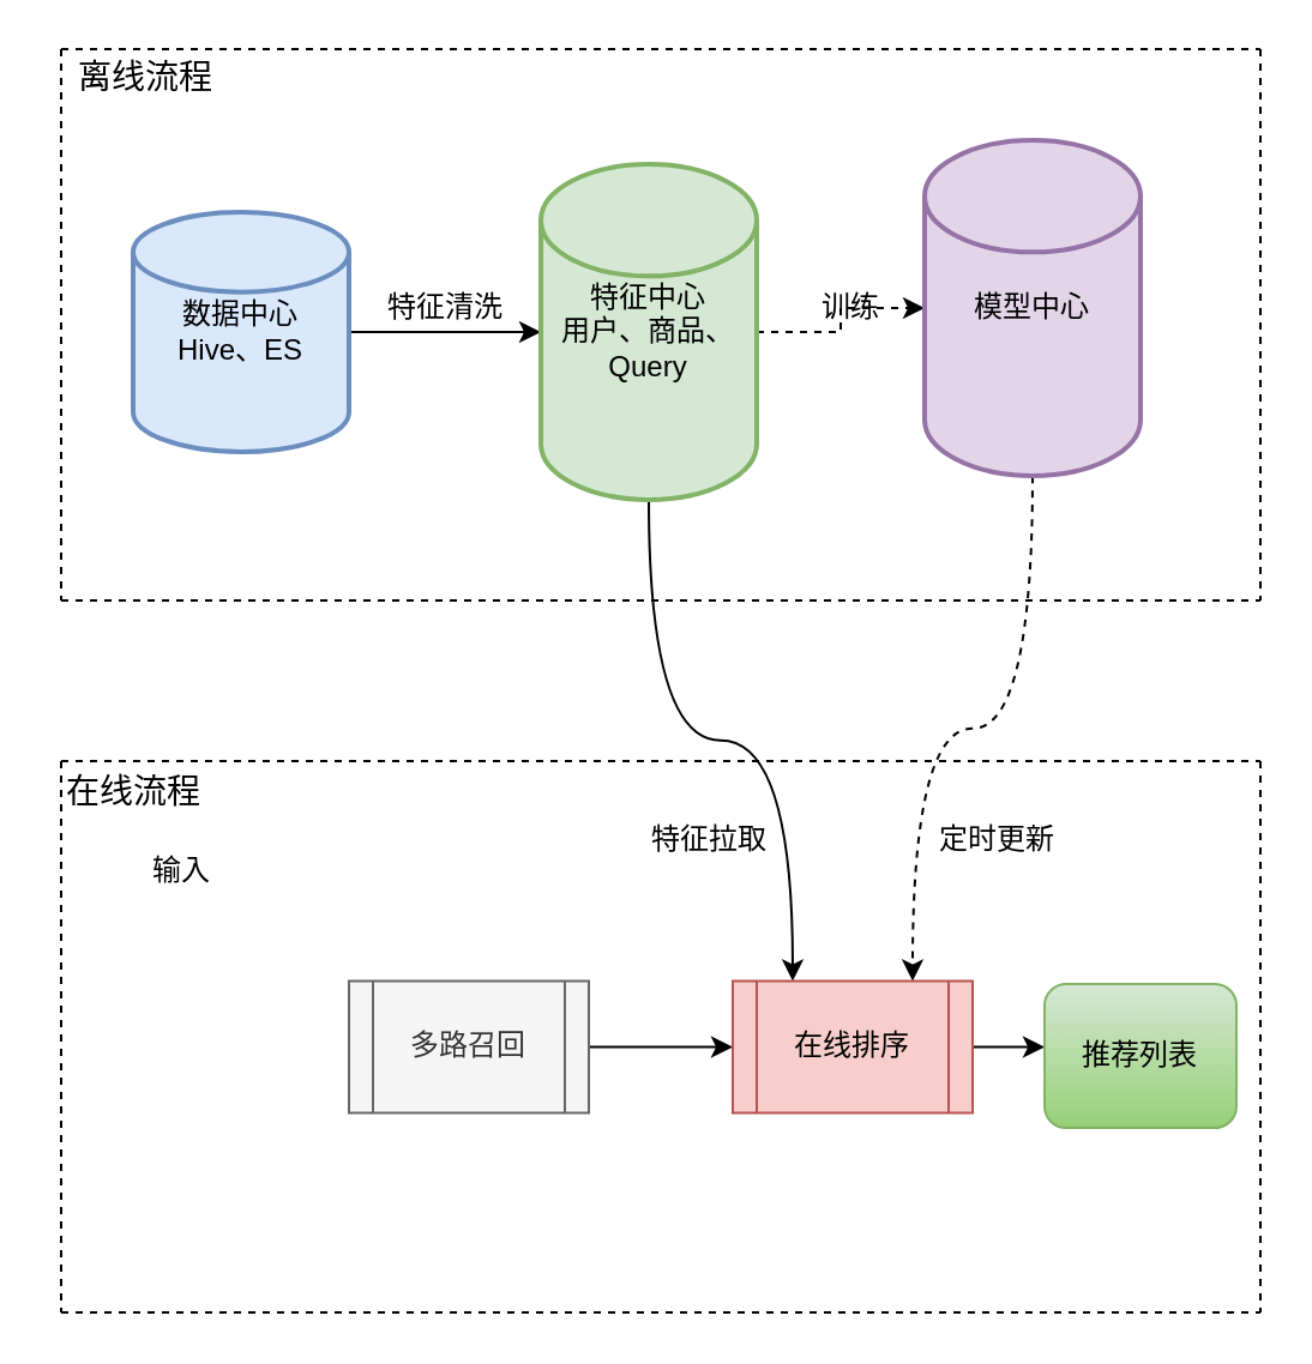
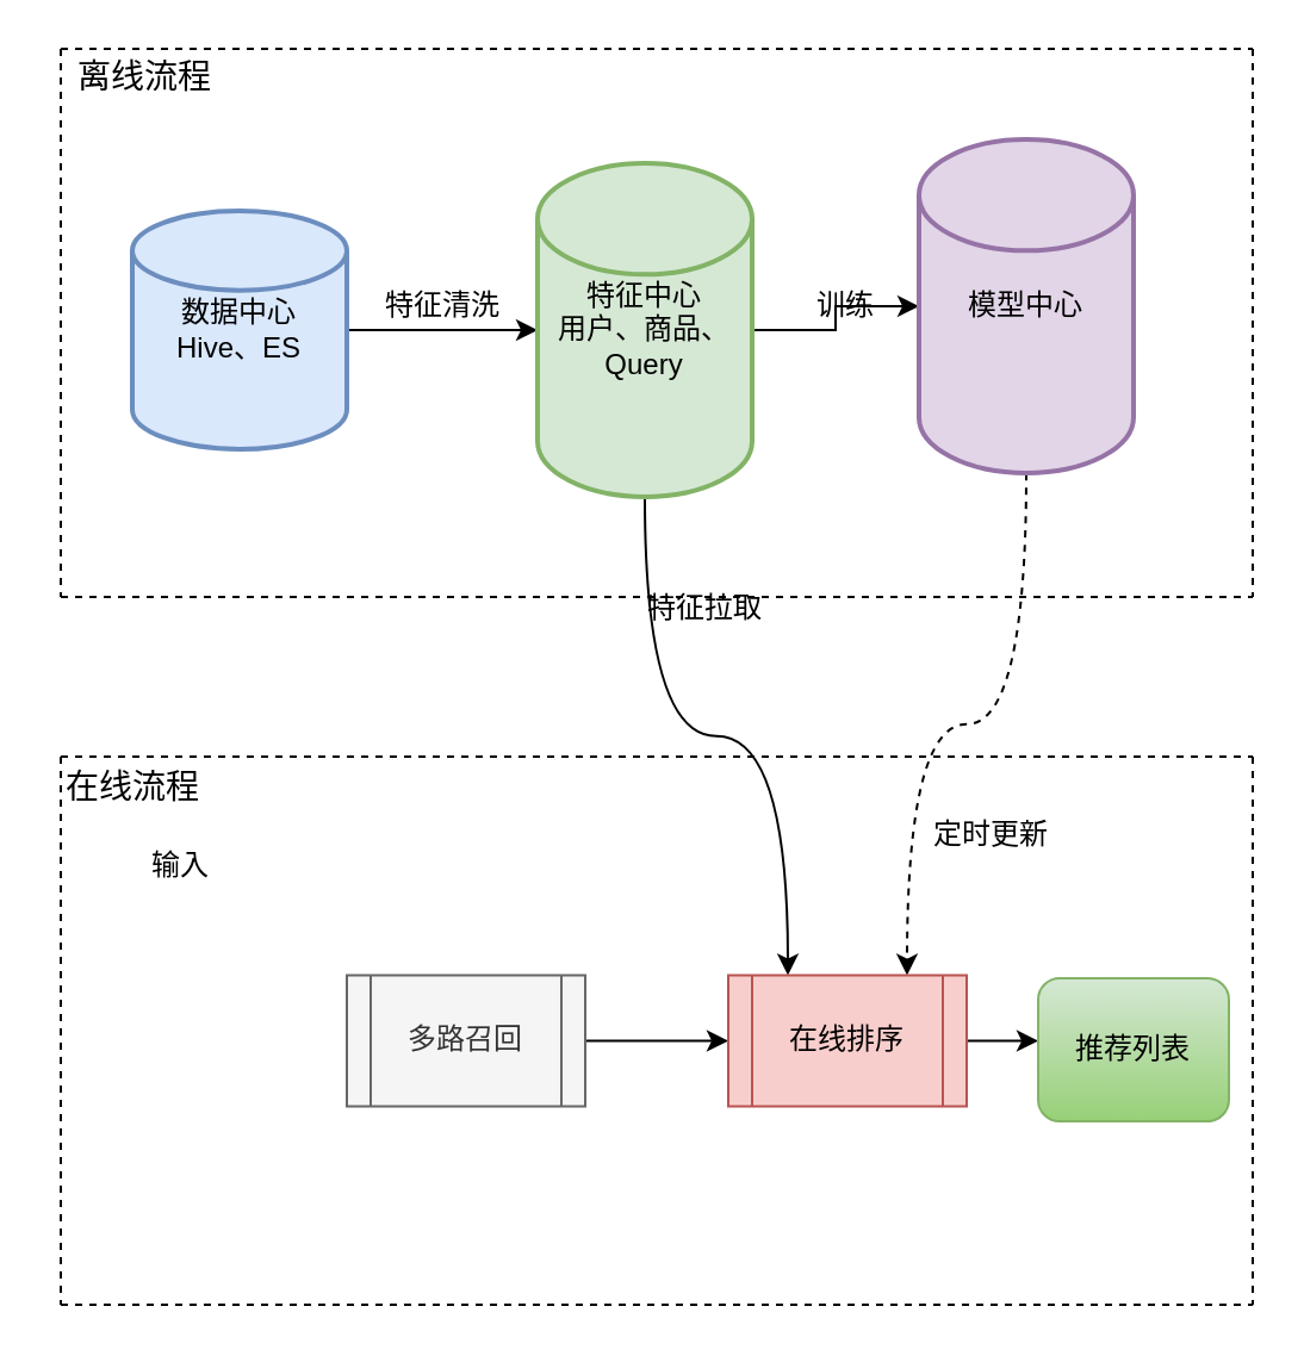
  <mxCell id="0" />
  <mxCell id="1" parent="0" />
  <mxCell id="2" value="" style="edgeStyle=orthogonalEdgeStyle;rounded=0;orthogonalLoop=1;jettySize=auto;html=1;" edge="1" parent="1" source="3" target="6"><mxGeometry relative="1" as="geometry" /></mxCell>
  <mxCell id="3" value="数据中心&lt;br&gt;Hive、ES" style="strokeWidth=2;html=1;shape=mxgraph.flowchart.database;whiteSpace=wrap;fillColor=#dae8fc;strokeColor=#6c8ebf;" vertex="1" parent="1"><mxGeometry x="55" y="88" width="90" height="100" as="geometry" /></mxCell>
- <mxCell id="4" value="" style="edgeStyle=orthogonalEdgeStyle;rounded=0;orthogonalLoop=1;jettySize=auto;html=1;dashed=1;" edge="1" parent="1" source="6" target="9"><mxGeometry relative="1" as="geometry" /></mxCell>
+ <mxCell id="4" value="" style="edgeStyle=orthogonalEdgeStyle;rounded=0;orthogonalLoop=1;jettySize=auto;html=1;" edge="1" parent="1" source="6" target="9"><mxGeometry relative="1" as="geometry" /></mxCell>
  <mxCell id="5" style="edgeStyle=orthogonalEdgeStyle;rounded=0;orthogonalLoop=1;jettySize=auto;html=1;exitX=0.5;exitY=1;exitDx=0;exitDy=0;exitPerimeter=0;entryX=0.25;entryY=0;entryDx=0;entryDy=0;curved=1;" edge="1" parent="1" source="6" target="23"><mxGeometry relative="1" as="geometry" /></mxCell>
  <mxCell id="6" value="特征中心&lt;br&gt;用户、商品、Query" style="strokeWidth=2;html=1;shape=mxgraph.flowchart.database;whiteSpace=wrap;fillColor=#d5e8d4;strokeColor=#82b366;" vertex="1" parent="1"><mxGeometry x="225" y="68" width="90" height="140" as="geometry" /></mxCell>
  <mxCell id="7" value="特征清洗" style="text;html=1;align=center;verticalAlign=middle;resizable=0;points=[];autosize=1;strokeColor=none;" vertex="1" parent="1"><mxGeometry x="155" y="118" width="60" height="20" as="geometry" /></mxCell>
  <mxCell id="8" style="edgeStyle=orthogonalEdgeStyle;curved=1;rounded=0;orthogonalLoop=1;jettySize=auto;html=1;exitX=0.5;exitY=1;exitDx=0;exitDy=0;exitPerimeter=0;entryX=0.75;entryY=0;entryDx=0;entryDy=0;dashed=1;" edge="1" parent="1" source="9" target="23"><mxGeometry relative="1" as="geometry" /></mxCell>
  <mxCell id="9" value="模型中心" style="strokeWidth=2;html=1;shape=mxgraph.flowchart.database;whiteSpace=wrap;fillColor=#e1d5e7;strokeColor=#9673a6;" vertex="1" parent="1"><mxGeometry x="385" y="58" width="90" height="140" as="geometry" /></mxCell>
  <mxCell id="10" value="训练" style="text;html=1;align=center;verticalAlign=middle;resizable=0;points=[];autosize=1;strokeColor=none;" vertex="1" parent="1"><mxGeometry x="334" y="118" width="40" height="20" as="geometry" /></mxCell>
  <mxCell id="11" value="" style="endArrow=none;dashed=1;html=1;" edge="1" parent="1"><mxGeometry width="50" height="50" relative="1" as="geometry"><mxPoint x="25" y="250" as="sourcePoint" /><mxPoint x="525" y="250" as="targetPoint" /></mxGeometry></mxCell>
  <mxCell id="12" value="" style="endArrow=none;dashed=1;html=1;" edge="1" parent="1"><mxGeometry width="50" height="50" relative="1" as="geometry"><mxPoint x="25" y="20" as="sourcePoint" /><mxPoint x="525" y="20" as="targetPoint" /></mxGeometry></mxCell>
  <mxCell id="13" value="" style="endArrow=none;dashed=1;html=1;" edge="1" parent="1"><mxGeometry width="50" height="50" relative="1" as="geometry"><mxPoint x="525" y="20" as="sourcePoint" /><mxPoint x="525" y="250" as="targetPoint" /></mxGeometry></mxCell>
  <mxCell id="14" value="" style="endArrow=none;dashed=1;html=1;" edge="1" parent="1"><mxGeometry width="50" height="50" relative="1" as="geometry"><mxPoint x="25" y="20" as="sourcePoint" /><mxPoint x="25" y="250" as="targetPoint" /></mxGeometry></mxCell>
  <mxCell id="15" value="&lt;font style=&quot;font-size: 14px&quot;&gt;离线流程&lt;/font&gt;" style="text;html=1;align=center;verticalAlign=middle;resizable=0;points=[];autosize=1;strokeColor=none;" vertex="1" parent="1"><mxGeometry x="25" y="22" width="70" height="20" as="geometry" /></mxCell>
  <mxCell id="16" value="" style="endArrow=none;dashed=1;html=1;" edge="1" parent="1"><mxGeometry width="50" height="50" relative="1" as="geometry"><mxPoint x="25" y="547" as="sourcePoint" /><mxPoint x="525" y="547" as="targetPoint" /></mxGeometry></mxCell>
  <mxCell id="17" value="" style="endArrow=none;dashed=1;html=1;" edge="1" parent="1"><mxGeometry width="50" height="50" relative="1" as="geometry"><mxPoint x="25" y="317" as="sourcePoint" /><mxPoint x="525" y="317" as="targetPoint" /></mxGeometry></mxCell>
  <mxCell id="18" value="" style="endArrow=none;dashed=1;html=1;" edge="1" parent="1"><mxGeometry width="50" height="50" relative="1" as="geometry"><mxPoint x="525" y="317" as="sourcePoint" /><mxPoint x="525" y="547" as="targetPoint" /></mxGeometry></mxCell>
  <mxCell id="19" value="" style="endArrow=none;dashed=1;html=1;" edge="1" parent="1"><mxGeometry width="50" height="50" relative="1" as="geometry"><mxPoint x="25" y="317" as="sourcePoint" /><mxPoint x="25" y="547" as="targetPoint" /></mxGeometry></mxCell>
  <mxCell id="20" value="" style="edgeStyle=orthogonalEdgeStyle;rounded=0;orthogonalLoop=1;jettySize=auto;html=1;" edge="1" parent="1" source="21" target="23"><mxGeometry relative="1" as="geometry" /></mxCell>
  <mxCell id="21" value="多路召回" style="shape=process;whiteSpace=wrap;html=1;backgroundOutline=1;fillColor=#f5f5f5;strokeColor=#666666;fontColor=#333333;" vertex="1" parent="1"><mxGeometry x="145" y="408.75" width="100" height="55" as="geometry" /></mxCell>
  <mxCell id="22" style="edgeStyle=orthogonalEdgeStyle;curved=1;rounded=0;orthogonalLoop=1;jettySize=auto;html=1;exitX=1;exitY=0.5;exitDx=0;exitDy=0;" edge="1" parent="1" source="23"><mxGeometry relative="1" as="geometry"><mxPoint x="435" y="436" as="targetPoint" /></mxGeometry></mxCell>
  <mxCell id="23" value="在线排序" style="shape=process;whiteSpace=wrap;html=1;backgroundOutline=1;fillColor=#f8cecc;strokeColor=#b85450;" vertex="1" parent="1"><mxGeometry x="305" y="408.75" width="100" height="55" as="geometry" /></mxCell>
- <mxCell id="24" value="特征拉取" style="text;html=1;align=center;verticalAlign=middle;resizable=0;points=[];autosize=1;strokeColor=none;" vertex="1" parent="1"><mxGeometry x="265" y="340" width="60" height="20" as="geometry" /></mxCell>
+ <mxCell id="24" value="特征拉取" style="text;html=1;align=center;verticalAlign=middle;resizable=0;points=[];autosize=1;strokeColor=none;" vertex="1" parent="1"><mxGeometry x="265" y="245" width="60" height="20" as="geometry" /></mxCell>
  <mxCell id="25" value="定时更新" style="text;html=1;align=center;verticalAlign=middle;resizable=0;points=[];autosize=1;strokeColor=none;" vertex="1" parent="1"><mxGeometry x="385" y="340" width="60" height="20" as="geometry" /></mxCell>
  <mxCell id="26" value="输入" style="text;html=1;align=center;verticalAlign=middle;resizable=0;points=[];autosize=1;strokeColor=none;" vertex="1" parent="1"><mxGeometry x="55" y="352.5" width="40" height="20" as="geometry" /></mxCell>
  <mxCell id="27" value="推荐列表" style="rounded=1;whiteSpace=wrap;html=1;fillColor=#d5e8d4;strokeColor=#82b366;gradientColor=#97d077;" vertex="1" parent="1"><mxGeometry x="435" y="410" width="80" height="60" as="geometry" /></mxCell>
  <mxCell id="28" value="&lt;font style=&quot;font-size: 14px&quot;&gt;在线流程&lt;/font&gt;" style="text;html=1;align=center;verticalAlign=middle;resizable=0;points=[];autosize=1;strokeColor=none;" vertex="1" parent="1"><mxGeometry x="20" y="320" width="70" height="20" as="geometry" /></mxCell>
